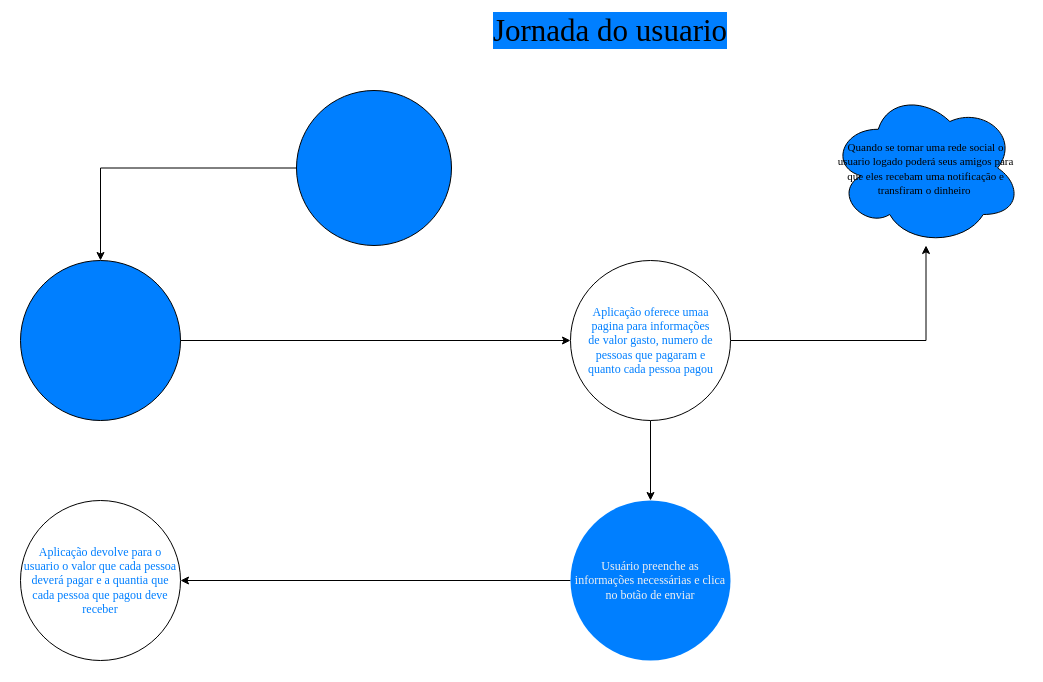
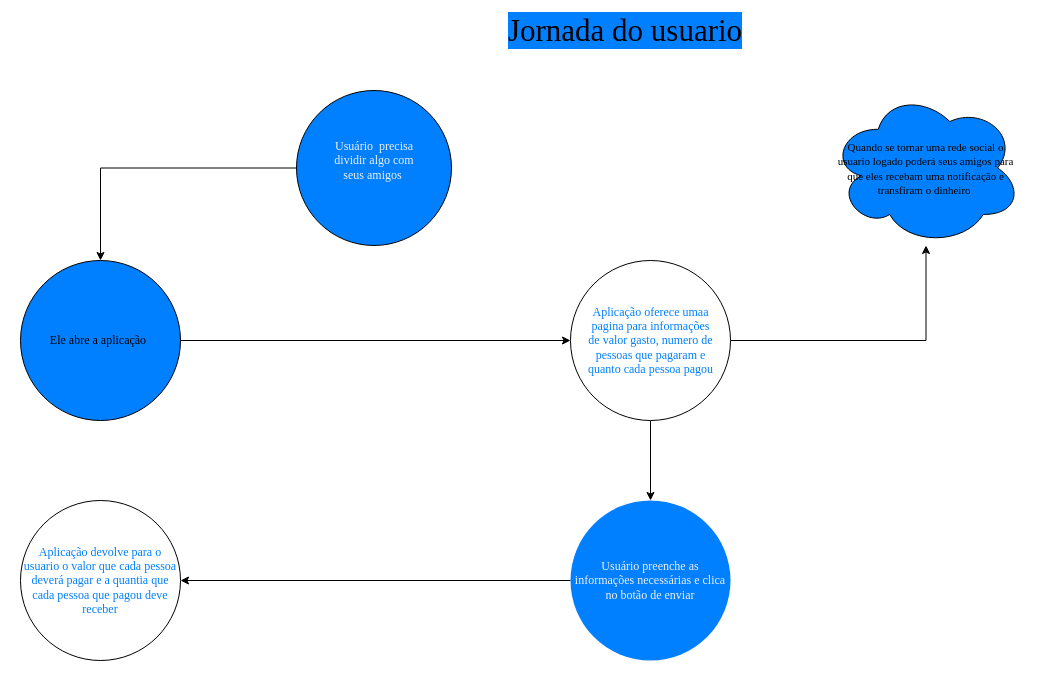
  <mxCell id="0" />
  <mxCell id="1" parent="0" />
  <mxCell id="2" style="edgeStyle=orthogonalEdgeStyle;rounded=0;orthogonalLoop=1;jettySize=auto;html=1;fontFamily=Verdana;exitX=0;exitY=0.5;exitDx=0;exitDy=0;" edge="1" parent="1" source="5" target="4"><mxGeometry relative="1" as="geometry"><mxPoint x="80" y="300" as="targetPoint" /><mxPoint x="300" y="155.059" as="sourcePoint" /></mxGeometry></mxCell>
- <mxCell id="3" value="&lt;font style=&quot;font-size: 31px&quot;&gt;Jornada do usuario&lt;/font&gt;" style="text;html=1;strokeColor=none;fillColor=none;align=center;verticalAlign=middle;whiteSpace=wrap;rounded=0;fontFamily=Verdana;labelBackgroundColor=#007FFF;labelBorderColor=#FFFFFF;" vertex="1" parent="1"><mxGeometry x="395" y="20" width="430" height="20" as="geometry" /></mxCell>
+ <mxCell id="3" value="&lt;font style=&quot;font-size: 31px&quot;&gt;Jornada do usuario&lt;/font&gt;" style="text;html=1;strokeColor=none;fillColor=none;align=center;verticalAlign=middle;whiteSpace=wrap;rounded=0;fontFamily=Verdana;labelBackgroundColor=#007FFF;labelBorderColor=#FFFFFF;" vertex="1" parent="1"><mxGeometry x="410" y="20" width="430" height="20" as="geometry" /></mxCell>
  <mxCell id="4" value="" style="ellipse;whiteSpace=wrap;html=1;aspect=fixed;labelBackgroundColor=none;fontFamily=Verdana;fillColor=#007FFF;" vertex="1" parent="1"><mxGeometry x="20" y="260" width="160" height="160" as="geometry" /></mxCell>
  <mxCell id="5" value="" style="ellipse;whiteSpace=wrap;html=1;aspect=fixed;labelBackgroundColor=none;fontFamily=Verdana;fillColor=#007FFF;" vertex="1" parent="1"><mxGeometry x="296" y="90" width="155" height="155" as="geometry" /></mxCell>
+ <mxCell id="6" value="&lt;p&gt;&lt;span style=&quot;color: rgb(240 , 240 , 240) ; font-family: &amp;#34;verdana&amp;#34; ; font-size: 12px ; font-style: normal ; font-weight: 400 ; letter-spacing: normal ; text-indent: 0px ; text-transform: none ; word-spacing: 0px ; display: inline ; float: none ; background-color: rgb(0 , 127 , 255)&quot;&gt;Usuário&amp;nbsp; precisa dividir algo com seus amigos&amp;nbsp;&lt;/span&gt;&lt;/p&gt;" style="text;whiteSpace=wrap;html=1;fontFamily=Verdana;align=center;" vertex="1" parent="1"><mxGeometry x="328.5" y="120" width="90" height="95" as="geometry" /></mxCell>
  <mxCell id="7" style="edgeStyle=orthogonalEdgeStyle;rounded=0;orthogonalLoop=1;jettySize=auto;html=1;fontFamily=Verdana;exitX=1;exitY=0.5;exitDx=0;exitDy=0;" edge="1" parent="1" source="4" target="11"><mxGeometry relative="1" as="geometry"><mxPoint x="650" y="420" as="targetPoint" /><mxPoint x="160" y="325" as="sourcePoint" /></mxGeometry></mxCell>
+ <mxCell id="8" value="Ele abre a aplicação&amp;nbsp;" style="text;html=1;strokeColor=none;fillColor=none;align=center;verticalAlign=middle;whiteSpace=wrap;rounded=0;labelBackgroundColor=none;fontFamily=Verdana;" vertex="1" parent="1"><mxGeometry x="37.5" y="300" width="122.5" height="80" as="geometry" /></mxCell>
  <mxCell id="9" style="edgeStyle=orthogonalEdgeStyle;rounded=0;orthogonalLoop=1;jettySize=auto;html=1;fontFamily=Verdana;entryX=0.5;entryY=0;entryDx=0;entryDy=0;" edge="1" parent="1" source="11" target="14"><mxGeometry relative="1" as="geometry"><mxPoint x="690" y="510" as="targetPoint" /></mxGeometry></mxCell>
  <mxCell id="10" style="edgeStyle=orthogonalEdgeStyle;rounded=0;orthogonalLoop=1;jettySize=auto;html=1;fontFamily=Verdana;" edge="1" parent="1" source="11" target="15"><mxGeometry relative="1" as="geometry"><mxPoint x="630" y="90" as="targetPoint" /></mxGeometry></mxCell>
  <mxCell id="11" value="" style="ellipse;whiteSpace=wrap;html=1;aspect=fixed;labelBackgroundColor=none;fontFamily=Verdana;fillColor=#FFFFFF;" vertex="1" parent="1"><mxGeometry x="570" y="260" width="160" height="160" as="geometry" /></mxCell>
  <mxCell id="12" value="&lt;font color=&quot;#007fff&quot;&gt;Aplicação oferece umaa pagina para informações de valor gasto, numero de pessoas que pagaram e quanto cada pessoa pagou&lt;/font&gt;" style="text;html=1;strokeColor=none;fillColor=none;align=center;verticalAlign=middle;whiteSpace=wrap;rounded=0;labelBackgroundColor=none;fontFamily=Verdana;" vertex="1" parent="1"><mxGeometry x="584.5" y="330" width="131" height="20" as="geometry" /></mxCell>
  <mxCell id="13" style="edgeStyle=orthogonalEdgeStyle;rounded=0;orthogonalLoop=1;jettySize=auto;html=1;fontFamily=Verdana;entryX=1;entryY=0.5;entryDx=0;entryDy=0;" edge="1" parent="1" source="14" target="16"><mxGeometry relative="1" as="geometry"><mxPoint x="250" y="580" as="targetPoint" /></mxGeometry></mxCell>
  <mxCell id="14" value="&lt;span style=&quot;color: rgb(240 , 240 , 240) ; font-family: &amp;#34;verdana&amp;#34; ; font-size: 12px ; font-style: normal ; font-weight: 400 ; letter-spacing: normal ; text-align: center ; text-indent: 0px ; text-transform: none ; word-spacing: 0px ; display: inline ; float: none&quot;&gt;Usuário preenche as informações necessárias e clica no botão de enviar&lt;/span&gt;" style="ellipse;whiteSpace=wrap;html=1;aspect=fixed;labelBackgroundColor=none;fontFamily=Verdana;fillColor=#007FFF;strokeColor=none;" vertex="1" parent="1"><mxGeometry x="570" y="500" width="160" height="160" as="geometry" /></mxCell>
  <mxCell id="15" value="&lt;font style=&quot;font-size: 11px&quot;&gt;Quando se tornar uma rede social o usuario logado poderá seus amigos para que eles recebam uma notificação e transfiram o dinheiro&amp;nbsp;&lt;/font&gt;" style="ellipse;shape=cloud;whiteSpace=wrap;html=1;labelBackgroundColor=none;fontFamily=Verdana;fillColor=#007FFF;" vertex="1" parent="1"><mxGeometry x="830" y="90" width="191" height="155" as="geometry" /></mxCell>
  <mxCell id="16" value="&lt;font color=&quot;#007fff&quot;&gt;Aplicação devolve para o usuario o valor que cada pessoa deverá pagar e a quantia que cada pessoa que pagou deve receber&lt;/font&gt;" style="ellipse;whiteSpace=wrap;html=1;aspect=fixed;labelBackgroundColor=none;fontFamily=Verdana;fillColor=#FFFFFF;" vertex="1" parent="1"><mxGeometry x="20" y="500" width="160" height="160" as="geometry" /></mxCell>
